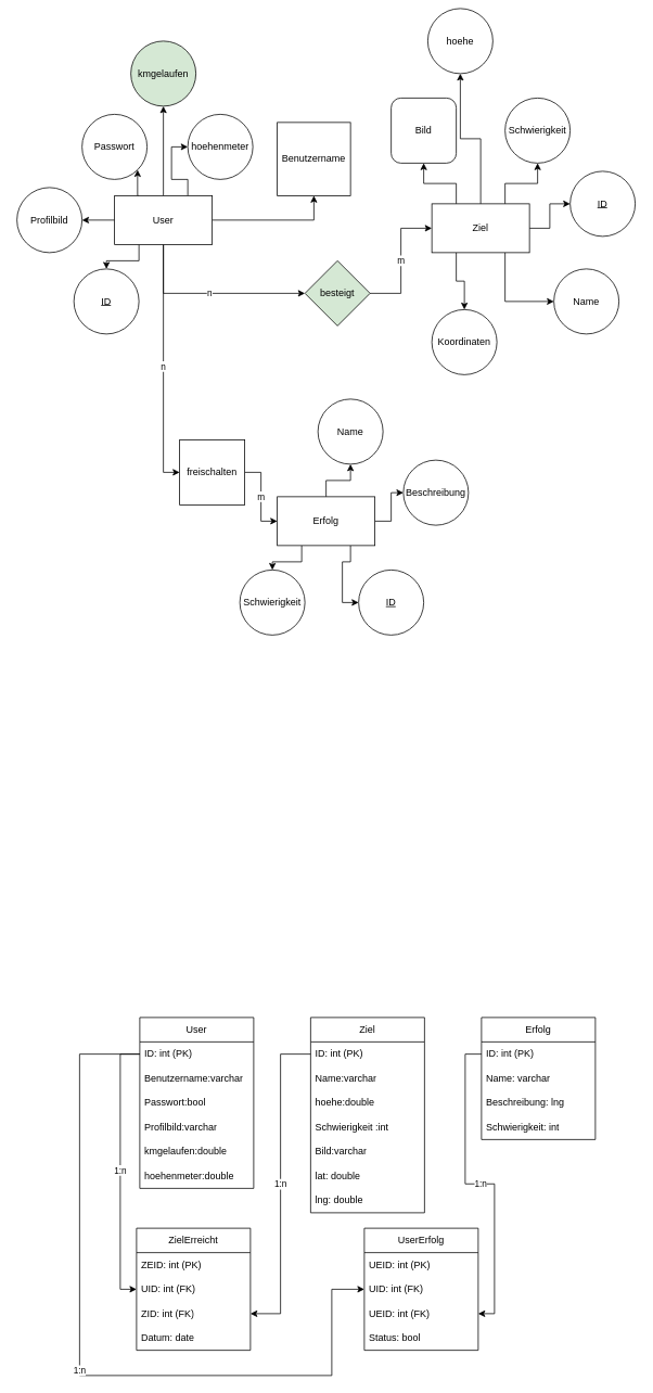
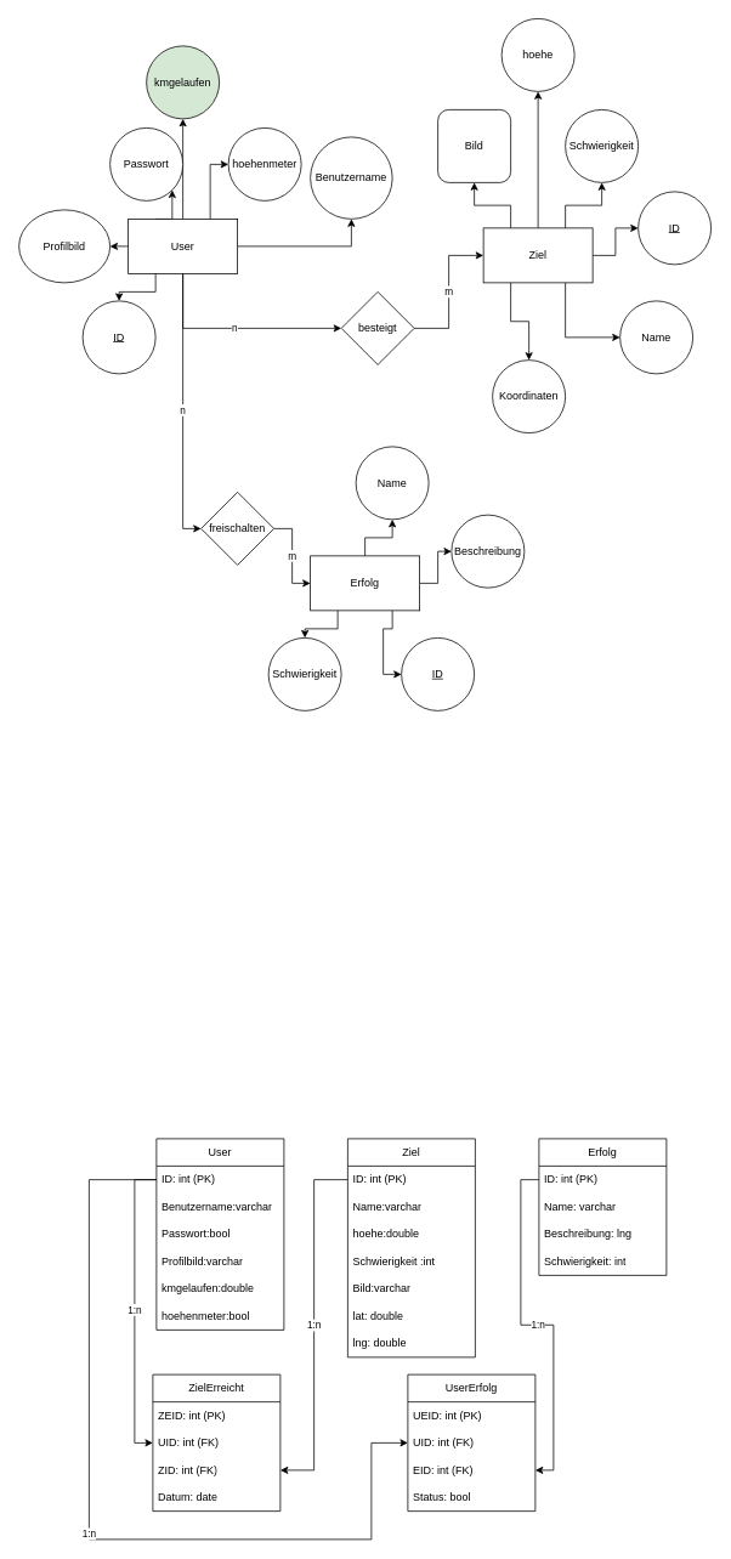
  <mxCell id="0" />
  <mxCell id="1" parent="0" />
  <mxCell id="2" style="edgeStyle=orthogonalEdgeStyle;rounded=0;orthogonalLoop=1;jettySize=auto;html=1;exitX=0.5;exitY=0;exitDx=0;exitDy=0;entryX=0.5;entryY=1;entryDx=0;entryDy=0;" parent="1" source="10" target="15" edge="1"><mxGeometry relative="1" as="geometry" /></mxCell>
  <mxCell id="3" style="edgeStyle=orthogonalEdgeStyle;rounded=0;orthogonalLoop=1;jettySize=auto;html=1;exitX=0.75;exitY=0;exitDx=0;exitDy=0;entryX=0;entryY=0.5;entryDx=0;entryDy=0;" parent="1" source="10" target="16" edge="1"><mxGeometry relative="1" as="geometry" /></mxCell>
  <mxCell id="4" style="edgeStyle=orthogonalEdgeStyle;rounded=0;orthogonalLoop=1;jettySize=auto;html=1;exitX=1;exitY=0.5;exitDx=0;exitDy=0;entryX=0.5;entryY=1;entryDx=0;entryDy=0;" parent="1" source="10" target="12" edge="1"><mxGeometry relative="1" as="geometry" /></mxCell>
  <mxCell id="5" style="edgeStyle=orthogonalEdgeStyle;rounded=0;orthogonalLoop=1;jettySize=auto;html=1;exitX=0.25;exitY=0;exitDx=0;exitDy=0;entryX=1;entryY=1;entryDx=0;entryDy=0;" parent="1" source="10" target="13" edge="1"><mxGeometry relative="1" as="geometry" /></mxCell>
  <mxCell id="6" style="edgeStyle=orthogonalEdgeStyle;rounded=0;orthogonalLoop=1;jettySize=auto;html=1;exitX=0;exitY=0.5;exitDx=0;exitDy=0;entryX=1;entryY=0.5;entryDx=0;entryDy=0;" parent="1" source="10" target="14" edge="1"><mxGeometry relative="1" as="geometry" /></mxCell>
  <mxCell id="7" style="edgeStyle=orthogonalEdgeStyle;rounded=0;orthogonalLoop=1;jettySize=auto;html=1;exitX=0.25;exitY=1;exitDx=0;exitDy=0;entryX=0.5;entryY=0;entryDx=0;entryDy=0;" parent="1" source="10" target="11" edge="1"><mxGeometry relative="1" as="geometry" /></mxCell>
  <mxCell id="8" value="n" style="edgeStyle=orthogonalEdgeStyle;rounded=0;orthogonalLoop=1;jettySize=auto;html=1;exitX=0.5;exitY=1;exitDx=0;exitDy=0;entryX=0;entryY=0.5;entryDx=0;entryDy=0;" parent="1" source="10" target="38" edge="1"><mxGeometry relative="1" as="geometry" /></mxCell>
  <mxCell id="9" value="n" style="edgeStyle=orthogonalEdgeStyle;rounded=0;orthogonalLoop=1;jettySize=auto;html=1;exitX=0.5;exitY=1;exitDx=0;exitDy=0;entryX=0;entryY=0.5;entryDx=0;entryDy=0;" parent="1" source="10" target="40" edge="1"><mxGeometry relative="1" as="geometry" /></mxCell>
  <mxCell id="10" value="User" style="rounded=0;whiteSpace=wrap;html=1;" parent="1" vertex="1"><mxGeometry x="140" y="240" width="120" height="60" as="geometry" /></mxCell>
  <mxCell id="11" value="&lt;u&gt;ID&lt;/u&gt;" style="ellipse;whiteSpace=wrap;html=1;aspect=fixed;" parent="1" vertex="1"><mxGeometry x="90" y="330" width="80" height="80" as="geometry" /></mxCell>
- <mxCell id="12" value="Benutzername" style="whiteSpace=wrap;html=1;aspect=fixed;rounded=0;" parent="1" vertex="1"><mxGeometry x="340" y="150" width="90" height="90" as="geometry" /></mxCell>
- <mxCell id="13" value="Passwort" style="ellipse;whiteSpace=wrap;html=1;aspect=fixed;" parent="1" vertex="1"><mxGeometry x="100" y="140" width="80" height="80" as="geometry" /></mxCell>
- <mxCell id="14" value="Profilbild" style="ellipse;whiteSpace=wrap;html=1;aspect=fixed;" parent="1" vertex="1"><mxGeometry x="20" y="230" width="80" height="80" as="geometry" /></mxCell>
+ <mxCell id="12" value="Benutzername" style="ellipse;whiteSpace=wrap;html=1;aspect=fixed;" parent="1" vertex="1"><mxGeometry x="340" y="150" width="90" height="90" as="geometry" /></mxCell>
+ <mxCell id="13" value="Passwort" style="ellipse;whiteSpace=wrap;html=1;aspect=fixed;" parent="1" vertex="1"><mxGeometry x="120" y="140" width="80" height="80" as="geometry" /></mxCell>
+ <mxCell id="14" value="Profilbild" style="ellipse;whiteSpace=wrap;html=1;aspect=fixed;" parent="1" vertex="1"><mxGeometry x="20" y="230" width="100" height="80" as="geometry" /></mxCell>
  <mxCell id="15" value="kmgelaufen" style="ellipse;whiteSpace=wrap;html=1;aspect=fixed;fillColor=#d5e8d4;" parent="1" vertex="1"><mxGeometry x="160" y="50" width="80" height="80" as="geometry" /></mxCell>
- <mxCell id="16" value="hoehenmeter" style="ellipse;whiteSpace=wrap;html=1;aspect=fixed;" parent="1" vertex="1"><mxGeometry x="230" y="140" width="80" height="80" as="geometry" /></mxCell>
+ <mxCell id="16" value="hoehenmeter" style="ellipse;whiteSpace=wrap;html=1;aspect=fixed;" parent="1" vertex="1"><mxGeometry x="250" y="140" width="80" height="80" as="geometry" /></mxCell>
  <mxCell id="17" style="edgeStyle=orthogonalEdgeStyle;rounded=0;orthogonalLoop=1;jettySize=auto;html=1;exitX=0.5;exitY=0;exitDx=0;exitDy=0;entryX=0.5;entryY=1;entryDx=0;entryDy=0;" parent="1" source="23" target="26" edge="1"><mxGeometry relative="1" as="geometry" /></mxCell>
  <mxCell id="18" style="edgeStyle=orthogonalEdgeStyle;rounded=0;orthogonalLoop=1;jettySize=auto;html=1;exitX=0.25;exitY=0;exitDx=0;exitDy=0;entryX=0.5;entryY=1;entryDx=0;entryDy=0;" parent="1" source="23" target="27" edge="1"><mxGeometry relative="1" as="geometry" /></mxCell>
  <mxCell id="19" style="edgeStyle=orthogonalEdgeStyle;rounded=0;orthogonalLoop=1;jettySize=auto;html=1;exitX=0.75;exitY=0;exitDx=0;exitDy=0;entryX=0.5;entryY=1;entryDx=0;entryDy=0;" parent="1" source="23" target="28" edge="1"><mxGeometry relative="1" as="geometry" /></mxCell>
  <mxCell id="20" style="edgeStyle=orthogonalEdgeStyle;rounded=0;orthogonalLoop=1;jettySize=auto;html=1;exitX=1;exitY=0.5;exitDx=0;exitDy=0;entryX=0;entryY=0.5;entryDx=0;entryDy=0;" parent="1" source="23" target="24" edge="1"><mxGeometry relative="1" as="geometry" /></mxCell>
  <mxCell id="21" style="edgeStyle=orthogonalEdgeStyle;rounded=0;orthogonalLoop=1;jettySize=auto;html=1;exitX=0.75;exitY=1;exitDx=0;exitDy=0;entryX=0;entryY=0.5;entryDx=0;entryDy=0;" parent="1" source="23" target="25" edge="1"><mxGeometry relative="1" as="geometry" /></mxCell>
  <mxCell id="22" style="edgeStyle=orthogonalEdgeStyle;rounded=0;orthogonalLoop=1;jettySize=auto;html=1;exitX=0.25;exitY=1;exitDx=0;exitDy=0;entryX=0.5;entryY=0;entryDx=0;entryDy=0;" parent="1" source="23" target="76" edge="1"><mxGeometry relative="1" as="geometry" /></mxCell>
  <mxCell id="23" value="Ziel" style="rounded=0;whiteSpace=wrap;html=1;" parent="1" vertex="1"><mxGeometry x="530" y="250" width="120" height="60" as="geometry" /></mxCell>
  <mxCell id="24" value="&lt;u&gt;ID&lt;/u&gt;" style="ellipse;whiteSpace=wrap;html=1;aspect=fixed;" parent="1" vertex="1"><mxGeometry x="700" y="210" width="80" height="80" as="geometry" /></mxCell>
  <mxCell id="25" value="Name" style="ellipse;whiteSpace=wrap;html=1;aspect=fixed;" parent="1" vertex="1"><mxGeometry x="680" y="330" width="80" height="80" as="geometry" /></mxCell>
- <mxCell id="26" value="hoehe" style="ellipse;whiteSpace=wrap;html=1;aspect=fixed;" parent="1" vertex="1"><mxGeometry x="525" y="10" width="80" height="80" as="geometry" /></mxCell>
+ <mxCell id="26" value="hoehe" style="ellipse;whiteSpace=wrap;html=1;aspect=fixed;" parent="1" vertex="1"><mxGeometry x="550" y="20" width="80" height="80" as="geometry" /></mxCell>
  <mxCell id="27" value="Bild" style="whiteSpace=wrap;html=1;aspect=fixed;rounded=1;" parent="1" vertex="1"><mxGeometry x="480" y="120" width="80" height="80" as="geometry" /></mxCell>
  <mxCell id="28" value="Schwierigkeit" style="ellipse;whiteSpace=wrap;html=1;aspect=fixed;" parent="1" vertex="1"><mxGeometry x="620" y="120" width="80" height="80" as="geometry" /></mxCell>
  <mxCell id="29" style="edgeStyle=orthogonalEdgeStyle;rounded=0;orthogonalLoop=1;jettySize=auto;html=1;exitX=0.5;exitY=0;exitDx=0;exitDy=0;entryX=0.5;entryY=1;entryDx=0;entryDy=0;" parent="1" source="33" target="35" edge="1"><mxGeometry relative="1" as="geometry" /></mxCell>
  <mxCell id="30" style="edgeStyle=orthogonalEdgeStyle;rounded=0;orthogonalLoop=1;jettySize=auto;html=1;exitX=1;exitY=0.5;exitDx=0;exitDy=0;entryX=0;entryY=0.5;entryDx=0;entryDy=0;" parent="1" source="33" target="36" edge="1"><mxGeometry relative="1" as="geometry" /></mxCell>
  <mxCell id="31" style="edgeStyle=orthogonalEdgeStyle;rounded=0;orthogonalLoop=1;jettySize=auto;html=1;exitX=0.75;exitY=1;exitDx=0;exitDy=0;entryX=0;entryY=0.5;entryDx=0;entryDy=0;" parent="1" source="33" target="34" edge="1"><mxGeometry relative="1" as="geometry" /></mxCell>
  <mxCell id="32" style="edgeStyle=orthogonalEdgeStyle;rounded=0;orthogonalLoop=1;jettySize=auto;html=1;exitX=0.25;exitY=1;exitDx=0;exitDy=0;entryX=0.5;entryY=0;entryDx=0;entryDy=0;" parent="1" source="33" target="75" edge="1"><mxGeometry relative="1" as="geometry" /></mxCell>
  <mxCell id="33" value="Erfolg" style="rounded=0;whiteSpace=wrap;html=1;" parent="1" vertex="1"><mxGeometry x="340" y="610" width="120" height="60" as="geometry" /></mxCell>
  <mxCell id="34" value="&lt;u&gt;ID&lt;/u&gt;" style="ellipse;whiteSpace=wrap;html=1;aspect=fixed;" parent="1" vertex="1"><mxGeometry x="440" y="700" width="80" height="80" as="geometry" /></mxCell>
  <mxCell id="35" value="Name" style="ellipse;whiteSpace=wrap;html=1;aspect=fixed;" parent="1" vertex="1"><mxGeometry x="390" y="490" width="80" height="80" as="geometry" /></mxCell>
  <mxCell id="36" value="Beschreibung" style="ellipse;whiteSpace=wrap;html=1;aspect=fixed;" parent="1" vertex="1"><mxGeometry x="495" y="565" width="80" height="80" as="geometry" /></mxCell>
  <mxCell id="37" value="m" style="edgeStyle=orthogonalEdgeStyle;rounded=0;orthogonalLoop=1;jettySize=auto;html=1;exitX=1;exitY=0.5;exitDx=0;exitDy=0;entryX=0;entryY=0.5;entryDx=0;entryDy=0;" parent="1" source="38" target="23" edge="1"><mxGeometry relative="1" as="geometry" /></mxCell>
- <mxCell id="38" value="besteigt" style="rhombus;whiteSpace=wrap;html=1;fillColor=#d5e8d4;" parent="1" vertex="1"><mxGeometry x="374" y="320" width="80" height="80" as="geometry" /></mxCell>
+ <mxCell id="38" value="besteigt" style="rhombus;whiteSpace=wrap;html=1;" parent="1" vertex="1"><mxGeometry x="374" y="320" width="80" height="80" as="geometry" /></mxCell>
  <mxCell id="39" value="m" style="edgeStyle=orthogonalEdgeStyle;rounded=0;orthogonalLoop=1;jettySize=auto;html=1;exitX=1;exitY=0.5;exitDx=0;exitDy=0;entryX=0;entryY=0.5;entryDx=0;entryDy=0;" parent="1" source="40" target="33" edge="1"><mxGeometry relative="1" as="geometry" /></mxCell>
- <mxCell id="40" value="freischalten" style="whiteSpace=wrap;html=1;rounded=0;" parent="1" vertex="1"><mxGeometry x="220" y="540" width="80" height="80" as="geometry" /></mxCell>
+ <mxCell id="40" value="freischalten" style="rhombus;whiteSpace=wrap;html=1;" parent="1" vertex="1"><mxGeometry x="220" y="540" width="80" height="80" as="geometry" /></mxCell>
  <mxCell id="41" value="User" style="swimlane;fontStyle=0;childLayout=stackLayout;horizontal=1;startSize=30;horizontalStack=0;resizeParent=1;resizeParentMax=0;resizeLast=0;collapsible=1;marginBottom=0;whiteSpace=wrap;html=1;" parent="1" vertex="1"><mxGeometry x="171" y="1250" width="140" height="210" as="geometry" /></mxCell>
  <mxCell id="42" value="ID: int (PK)" style="text;strokeColor=none;fillColor=none;align=left;verticalAlign=middle;spacingLeft=4;spacingRight=4;overflow=hidden;points=[[0,0.5],[1,0.5]];portConstraint=eastwest;rotatable=0;whiteSpace=wrap;html=1;" parent="41" vertex="1"><mxGeometry y="30" width="140" height="30" as="geometry" /></mxCell>
  <mxCell id="43" value="Benutzername:varchar" style="text;strokeColor=none;fillColor=none;align=left;verticalAlign=middle;spacingLeft=4;spacingRight=4;overflow=hidden;points=[[0,0.5],[1,0.5]];portConstraint=eastwest;rotatable=0;whiteSpace=wrap;html=1;" parent="41" vertex="1"><mxGeometry y="60" width="140" height="30" as="geometry" /></mxCell>
  <mxCell id="44" value="Passwort:bool" style="text;strokeColor=none;fillColor=none;align=left;verticalAlign=middle;spacingLeft=4;spacingRight=4;overflow=hidden;points=[[0,0.5],[1,0.5]];portConstraint=eastwest;rotatable=0;whiteSpace=wrap;html=1;" parent="41" vertex="1"><mxGeometry y="90" width="140" height="30" as="geometry" /></mxCell>
  <mxCell id="45" value="Profilbild:varchar" style="text;strokeColor=none;fillColor=none;align=left;verticalAlign=middle;spacingLeft=4;spacingRight=4;overflow=hidden;points=[[0,0.5],[1,0.5]];portConstraint=eastwest;rotatable=0;whiteSpace=wrap;html=1;" parent="41" vertex="1"><mxGeometry y="120" width="140" height="30" as="geometry" /></mxCell>
  <mxCell id="46" value="kmgelaufen:double" style="text;strokeColor=none;fillColor=none;align=left;verticalAlign=middle;spacingLeft=4;spacingRight=4;overflow=hidden;points=[[0,0.5],[1,0.5]];portConstraint=eastwest;rotatable=0;whiteSpace=wrap;html=1;" parent="41" vertex="1"><mxGeometry y="150" width="140" height="30" as="geometry" /></mxCell>
- <mxCell id="47" value="hoehenmeter:double" style="text;strokeColor=none;fillColor=none;align=left;verticalAlign=middle;spacingLeft=4;spacingRight=4;overflow=hidden;points=[[0,0.5],[1,0.5]];portConstraint=eastwest;rotatable=0;whiteSpace=wrap;html=1;" parent="41" vertex="1"><mxGeometry y="180" width="140" height="30" as="geometry" /></mxCell>
+ <mxCell id="47" value="hoehenmeter:bool" style="text;strokeColor=none;fillColor=none;align=left;verticalAlign=middle;spacingLeft=4;spacingRight=4;overflow=hidden;points=[[0,0.5],[1,0.5]];portConstraint=eastwest;rotatable=0;whiteSpace=wrap;html=1;" parent="41" vertex="1"><mxGeometry y="180" width="140" height="30" as="geometry" /></mxCell>
  <mxCell id="48" value="Ziel" style="swimlane;fontStyle=0;childLayout=stackLayout;horizontal=1;startSize=30;horizontalStack=0;resizeParent=1;resizeParentMax=0;resizeLast=0;collapsible=1;marginBottom=0;whiteSpace=wrap;html=1;" parent="1" vertex="1"><mxGeometry x="381" y="1250" width="140" height="240" as="geometry" /></mxCell>
  <mxCell id="49" value="ID: int (PK)" style="text;strokeColor=none;fillColor=none;align=left;verticalAlign=middle;spacingLeft=4;spacingRight=4;overflow=hidden;points=[[0,0.5],[1,0.5]];portConstraint=eastwest;rotatable=0;whiteSpace=wrap;html=1;" parent="48" vertex="1"><mxGeometry y="30" width="140" height="30" as="geometry" /></mxCell>
  <mxCell id="50" value="Name:varchar" style="text;strokeColor=none;fillColor=none;align=left;verticalAlign=middle;spacingLeft=4;spacingRight=4;overflow=hidden;points=[[0,0.5],[1,0.5]];portConstraint=eastwest;rotatable=0;whiteSpace=wrap;html=1;" parent="48" vertex="1"><mxGeometry y="60" width="140" height="30" as="geometry" /></mxCell>
  <mxCell id="51" value="hoehe:double" style="text;strokeColor=none;fillColor=none;align=left;verticalAlign=middle;spacingLeft=4;spacingRight=4;overflow=hidden;points=[[0,0.5],[1,0.5]];portConstraint=eastwest;rotatable=0;whiteSpace=wrap;html=1;" parent="48" vertex="1"><mxGeometry y="90" width="140" height="30" as="geometry" /></mxCell>
  <mxCell id="52" value="Schwierigkeit :int" style="text;strokeColor=none;fillColor=none;align=left;verticalAlign=middle;spacingLeft=4;spacingRight=4;overflow=hidden;points=[[0,0.5],[1,0.5]];portConstraint=eastwest;rotatable=0;whiteSpace=wrap;html=1;" parent="48" vertex="1"><mxGeometry y="120" width="140" height="30" as="geometry" /></mxCell>
  <mxCell id="53" value="Bild:varchar" style="text;strokeColor=none;fillColor=none;align=left;verticalAlign=middle;spacingLeft=4;spacingRight=4;overflow=hidden;points=[[0,0.5],[1,0.5]];portConstraint=eastwest;rotatable=0;whiteSpace=wrap;html=1;" parent="48" vertex="1"><mxGeometry y="150" width="140" height="30" as="geometry" /></mxCell>
  <mxCell id="54" value="lat: double" style="text;strokeColor=none;fillColor=none;align=left;verticalAlign=middle;spacingLeft=4;spacingRight=4;overflow=hidden;points=[[0,0.5],[1,0.5]];portConstraint=eastwest;rotatable=0;whiteSpace=wrap;html=1;" parent="48" vertex="1"><mxGeometry y="180" width="140" height="30" as="geometry" /></mxCell>
  <mxCell id="55" value="lng: double" style="text;strokeColor=none;fillColor=none;align=left;verticalAlign=middle;spacingLeft=4;spacingRight=4;overflow=hidden;points=[[0,0.5],[1,0.5]];portConstraint=eastwest;rotatable=0;whiteSpace=wrap;html=1;" vertex="1" parent="48"><mxGeometry y="210" width="140" height="30" as="geometry" /></mxCell>
  <mxCell id="56" value="Erfolg" style="swimlane;fontStyle=0;childLayout=stackLayout;horizontal=1;startSize=30;horizontalStack=0;resizeParent=1;resizeParentMax=0;resizeLast=0;collapsible=1;marginBottom=0;whiteSpace=wrap;html=1;" parent="1" vertex="1"><mxGeometry x="591" y="1250" width="140" height="150" as="geometry" /></mxCell>
  <mxCell id="57" value="ID: int (PK)" style="text;strokeColor=none;fillColor=none;align=left;verticalAlign=middle;spacingLeft=4;spacingRight=4;overflow=hidden;points=[[0,0.5],[1,0.5]];portConstraint=eastwest;rotatable=0;whiteSpace=wrap;html=1;" parent="56" vertex="1"><mxGeometry y="30" width="140" height="30" as="geometry" /></mxCell>
  <mxCell id="58" value="Name: varchar" style="text;strokeColor=none;fillColor=none;align=left;verticalAlign=middle;spacingLeft=4;spacingRight=4;overflow=hidden;points=[[0,0.5],[1,0.5]];portConstraint=eastwest;rotatable=0;whiteSpace=wrap;html=1;" parent="56" vertex="1"><mxGeometry y="60" width="140" height="30" as="geometry" /></mxCell>
  <mxCell id="59" value="Beschreibung: lng" style="text;strokeColor=none;fillColor=none;align=left;verticalAlign=middle;spacingLeft=4;spacingRight=4;overflow=hidden;points=[[0,0.5],[1,0.5]];portConstraint=eastwest;rotatable=0;whiteSpace=wrap;html=1;" parent="56" vertex="1"><mxGeometry y="90" width="140" height="30" as="geometry" /></mxCell>
  <mxCell id="60" value="Schwierigkeit: int" style="text;strokeColor=none;fillColor=none;align=left;verticalAlign=middle;spacingLeft=4;spacingRight=4;overflow=hidden;points=[[0,0.5],[1,0.5]];portConstraint=eastwest;rotatable=0;whiteSpace=wrap;html=1;" parent="56" vertex="1"><mxGeometry y="120" width="140" height="30" as="geometry" /></mxCell>
  <mxCell id="61" value="ZielErreicht" style="swimlane;fontStyle=0;childLayout=stackLayout;horizontal=1;startSize=30;horizontalStack=0;resizeParent=1;resizeParentMax=0;resizeLast=0;collapsible=1;marginBottom=0;whiteSpace=wrap;html=1;" parent="1" vertex="1"><mxGeometry x="167" y="1509" width="140" height="150" as="geometry" /></mxCell>
  <mxCell id="62" value="ZEID: int (PK)" style="text;strokeColor=none;fillColor=none;align=left;verticalAlign=middle;spacingLeft=4;spacingRight=4;overflow=hidden;points=[[0,0.5],[1,0.5]];portConstraint=eastwest;rotatable=0;whiteSpace=wrap;html=1;" parent="61" vertex="1"><mxGeometry y="30" width="140" height="30" as="geometry" /></mxCell>
  <mxCell id="63" value="UID: int (FK)" style="text;strokeColor=none;fillColor=none;align=left;verticalAlign=middle;spacingLeft=4;spacingRight=4;overflow=hidden;points=[[0,0.5],[1,0.5]];portConstraint=eastwest;rotatable=0;whiteSpace=wrap;html=1;" parent="61" vertex="1"><mxGeometry y="60" width="140" height="30" as="geometry" /></mxCell>
  <mxCell id="64" value="ZID: int (FK)" style="text;strokeColor=none;fillColor=none;align=left;verticalAlign=middle;spacingLeft=4;spacingRight=4;overflow=hidden;points=[[0,0.5],[1,0.5]];portConstraint=eastwest;rotatable=0;whiteSpace=wrap;html=1;" parent="61" vertex="1"><mxGeometry y="90" width="140" height="30" as="geometry" /></mxCell>
  <mxCell id="65" value="Datum: date" style="text;strokeColor=none;fillColor=none;align=left;verticalAlign=middle;spacingLeft=4;spacingRight=4;overflow=hidden;points=[[0,0.5],[1,0.5]];portConstraint=eastwest;rotatable=0;whiteSpace=wrap;html=1;" parent="61" vertex="1"><mxGeometry y="120" width="140" height="30" as="geometry" /></mxCell>
  <mxCell id="66" value="1:n" style="edgeStyle=orthogonalEdgeStyle;rounded=0;orthogonalLoop=1;jettySize=auto;html=1;exitX=0;exitY=0.5;exitDx=0;exitDy=0;entryX=0;entryY=0.5;entryDx=0;entryDy=0;" parent="1" source="42" target="63" edge="1"><mxGeometry relative="1" as="geometry" /></mxCell>
  <mxCell id="67" value="1:n" style="edgeStyle=orthogonalEdgeStyle;rounded=0;orthogonalLoop=1;jettySize=auto;html=1;exitX=0;exitY=0.5;exitDx=0;exitDy=0;entryX=1;entryY=0.5;entryDx=0;entryDy=0;" parent="1" source="49" target="64" edge="1"><mxGeometry relative="1" as="geometry" /></mxCell>
  <mxCell id="68" value="UserErfolg" style="swimlane;fontStyle=0;childLayout=stackLayout;horizontal=1;startSize=30;horizontalStack=0;resizeParent=1;resizeParentMax=0;resizeLast=0;collapsible=1;marginBottom=0;whiteSpace=wrap;html=1;" parent="1" vertex="1"><mxGeometry x="447" y="1509" width="140" height="150" as="geometry" /></mxCell>
  <mxCell id="69" value="UEID: int (PK)" style="text;strokeColor=none;fillColor=none;align=left;verticalAlign=middle;spacingLeft=4;spacingRight=4;overflow=hidden;points=[[0,0.5],[1,0.5]];portConstraint=eastwest;rotatable=0;whiteSpace=wrap;html=1;" parent="68" vertex="1"><mxGeometry y="30" width="140" height="30" as="geometry" /></mxCell>
  <mxCell id="70" value="UID: int (FK)" style="text;strokeColor=none;fillColor=none;align=left;verticalAlign=middle;spacingLeft=4;spacingRight=4;overflow=hidden;points=[[0,0.5],[1,0.5]];portConstraint=eastwest;rotatable=0;whiteSpace=wrap;html=1;" parent="68" vertex="1"><mxGeometry y="60" width="140" height="30" as="geometry" /></mxCell>
- <mxCell id="71" value="UEID: int (FK)" style="text;strokeColor=none;fillColor=none;align=left;verticalAlign=middle;spacingLeft=4;spacingRight=4;overflow=hidden;points=[[0,0.5],[1,0.5]];portConstraint=eastwest;rotatable=0;whiteSpace=wrap;html=1;" parent="68" vertex="1"><mxGeometry y="90" width="140" height="30" as="geometry" /></mxCell>
+ <mxCell id="71" value="EID: int (FK)" style="text;strokeColor=none;fillColor=none;align=left;verticalAlign=middle;spacingLeft=4;spacingRight=4;overflow=hidden;points=[[0,0.5],[1,0.5]];portConstraint=eastwest;rotatable=0;whiteSpace=wrap;html=1;" parent="68" vertex="1"><mxGeometry y="90" width="140" height="30" as="geometry" /></mxCell>
  <mxCell id="72" value="Status: bool" style="text;strokeColor=none;fillColor=none;align=left;verticalAlign=middle;spacingLeft=4;spacingRight=4;overflow=hidden;points=[[0,0.5],[1,0.5]];portConstraint=eastwest;rotatable=0;whiteSpace=wrap;html=1;" parent="68" vertex="1"><mxGeometry y="120" width="140" height="30" as="geometry" /></mxCell>
  <mxCell id="73" value="1:n" style="edgeStyle=orthogonalEdgeStyle;rounded=0;orthogonalLoop=1;jettySize=auto;html=1;exitX=0;exitY=0.5;exitDx=0;exitDy=0;entryX=1;entryY=0.5;entryDx=0;entryDy=0;" parent="1" source="57" target="71" edge="1"><mxGeometry relative="1" as="geometry" /></mxCell>
  <mxCell id="74" value="1:n" style="edgeStyle=orthogonalEdgeStyle;rounded=0;orthogonalLoop=1;jettySize=auto;html=1;exitX=0;exitY=0.5;exitDx=0;exitDy=0;entryX=0;entryY=0.5;entryDx=0;entryDy=0;" parent="1" source="42" target="70" edge="1"><mxGeometry relative="1" as="geometry"><Array as="points"><mxPoint x="97" y="1295" /><mxPoint x="97" y="1690" /><mxPoint x="407" y="1690" /><mxPoint x="407" y="1584" /></Array></mxGeometry></mxCell>
  <mxCell id="75" value="Schwierigkeit" style="ellipse;whiteSpace=wrap;html=1;aspect=fixed;" parent="1" vertex="1"><mxGeometry x="294" y="700" width="80" height="80" as="geometry" /></mxCell>
- <mxCell id="76" value="Koordinaten" style="ellipse;whiteSpace=wrap;html=1;aspect=fixed;" parent="1" vertex="1"><mxGeometry x="530" y="380" width="80" height="80" as="geometry" /></mxCell>
+ <mxCell id="76" value="Koordinaten" style="ellipse;whiteSpace=wrap;html=1;aspect=fixed;" parent="1" vertex="1"><mxGeometry x="540" y="395" width="80" height="80" as="geometry" /></mxCell>
